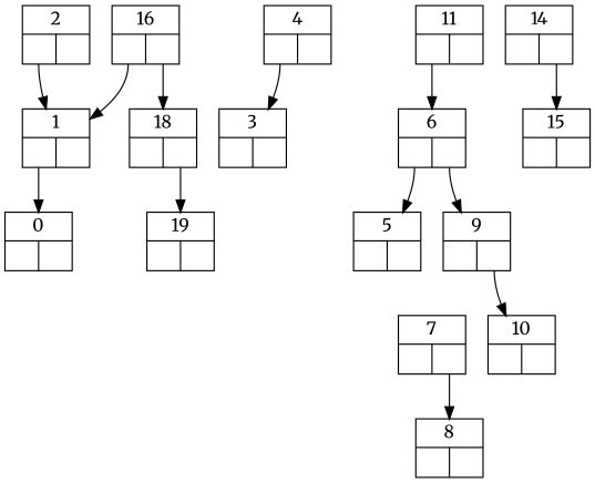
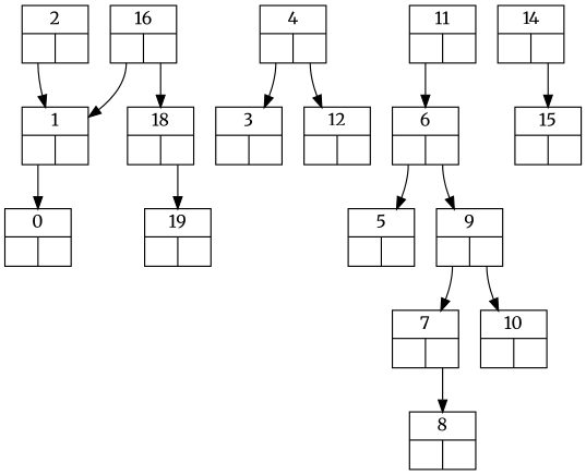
  digraph {
    fontname=Merriweather
    node [fontname=Merriweather shape=record]
    edge [fontname=Merriweather tailport=left]
    n1 [label="{0|{<left>|<right>}}"]
    n2 [label="{1|{<left>|<right>}}"]
    n3 [label="{2|{<left>|<right>}}"]
    n4 [label="{3|{<left>|<right>}}"]
    n5 [label="{4|{<left>|<right>}}"]
+   n6 [label="{12|{<left>|<right>}}"]
    n7 [label="{5|{<left>|<right>}}"]
    n8 [label="{6|{<left>|<right>}}"]
    n9 [label="{9|{<left>|<right>}}"]
    n10 [label="{7|{<left>|<right>}}"]
    n11 [label="{10|{<left>|<right>}}"]
    n12 [label="{8|{<left>|<right>}}"]
    n13 [label="{11|{<left>|<right>}}"]
    n14 [label="{14|{<left>|<right>}}"]
    n15 [label="{15|{<left>|<right>}}"]
    n16 [label="{16|{<left>|<right>}}"]
    n17 [label="{18|{<left>|<right>}}"]
    n18 [label="{19|{<left>|<right>}}"]
    n2 -> n1
    n3 -> n2
    n5 -> n4
+   n5 -> n6 [tailport=right]
    n8 -> n7
    n8 -> n9 [tailport=right]
+   n9 -> n10
    n9 -> n11 [tailport=right]
    n10 -> n12 [tailport=right]
    n13 -> n8
    n14 -> n15 [tailport=right]
    n16 -> n2
    n16 -> n17 [tailport=right]
    n17 -> n18 [tailport=right]
  }
